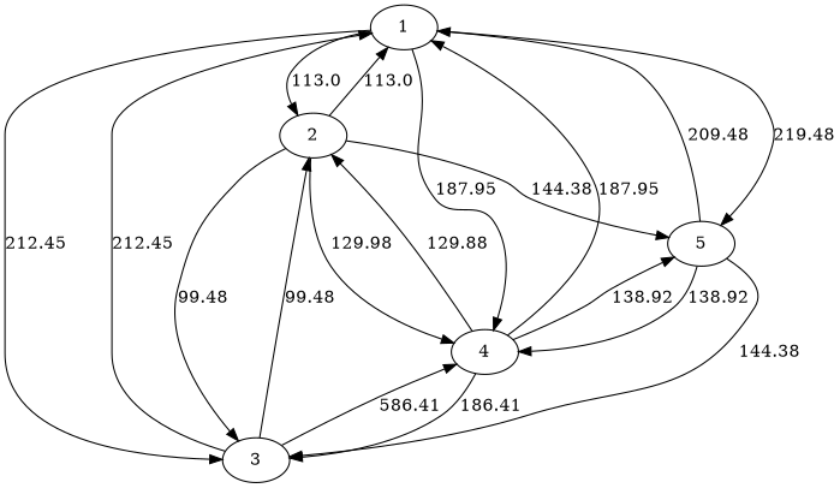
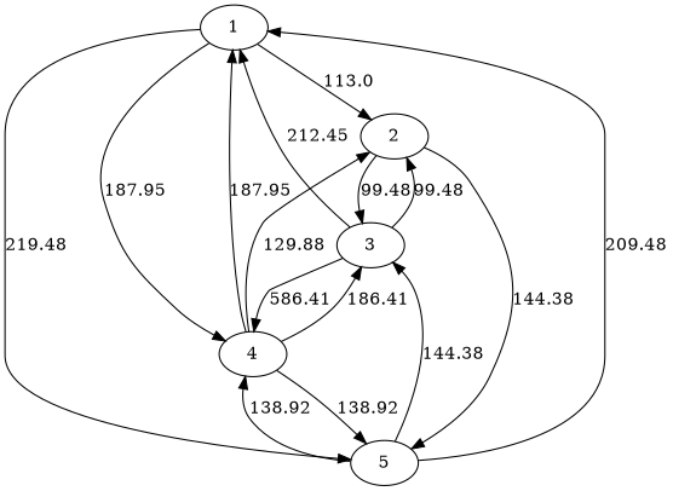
  digraph {
    1
    2
    3
    4
    5
    1 -> 2 [label=113.0]
-   1 -> 3 [label=212.45]
    1 -> 4 [label=187.95]
    1 -> 5 [label=219.48]
-   2 -> 1 [label=113.0]
    2 -> 3 [label=99.48]
-   2 -> 4 [label=129.98]
    2 -> 5 [label=144.38]
    3 -> 1 [label=212.45]
    3 -> 2 [label=99.48]
    3 -> 4 [label=586.41]
    4 -> 1 [label=187.95]
    4 -> 2 [label=129.88]
    4 -> 3 [label=186.41]
    4 -> 5 [label=138.92]
    5 -> 1 [label=209.48]
    5 -> 3 [label=144.38]
    5 -> 4 [label=138.92]
  }
